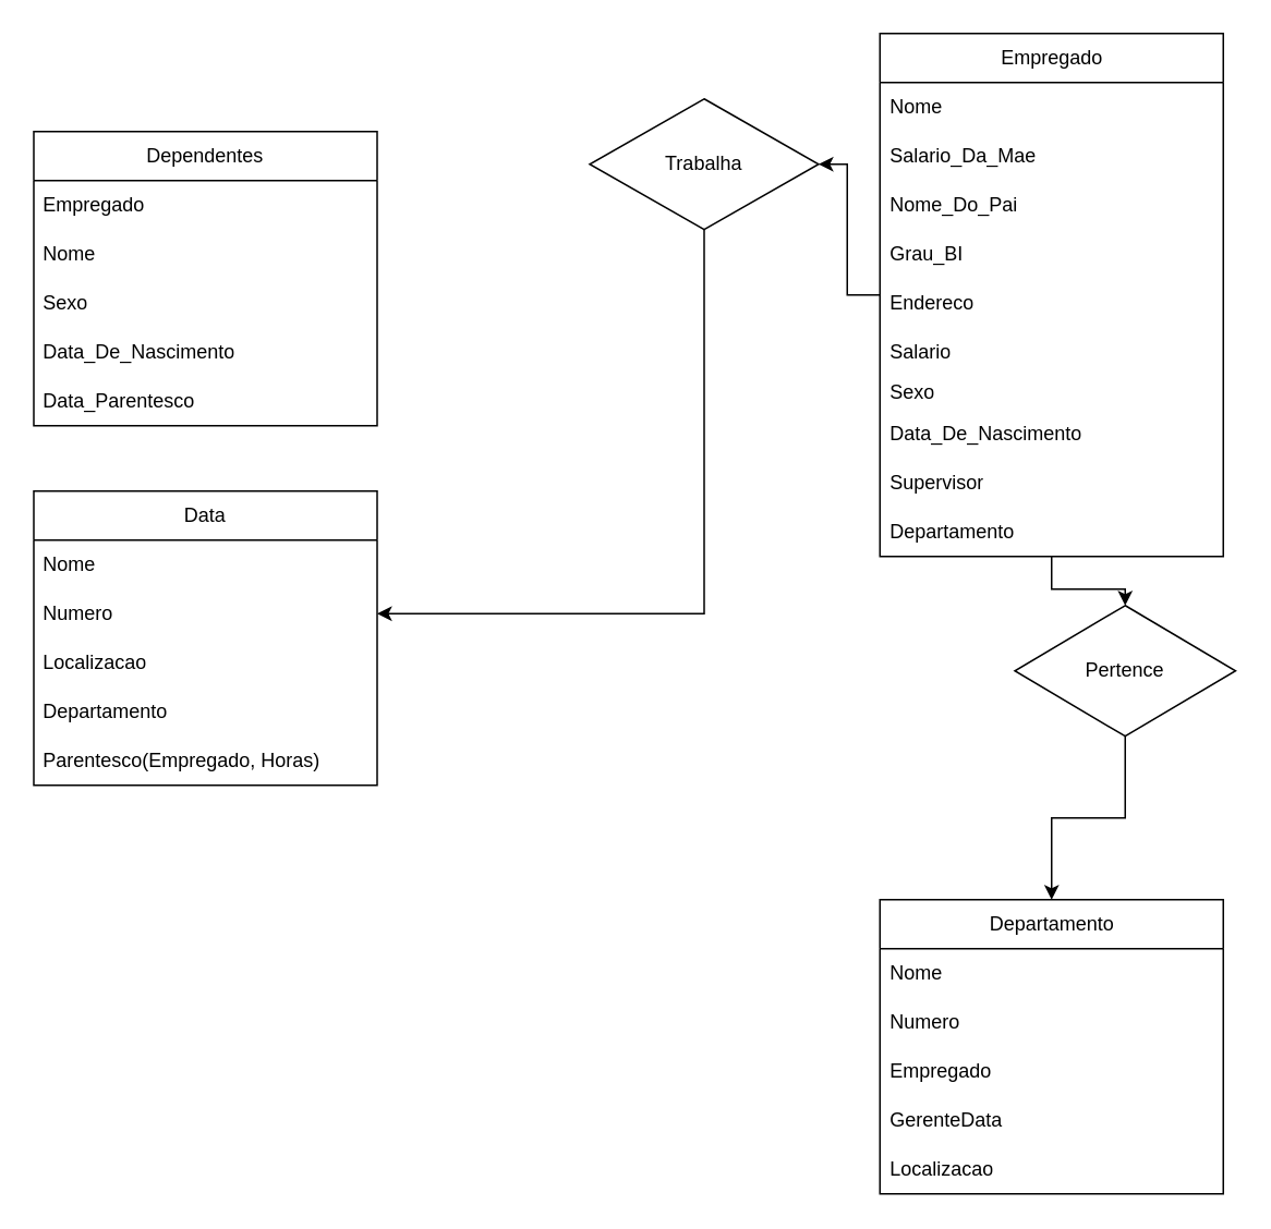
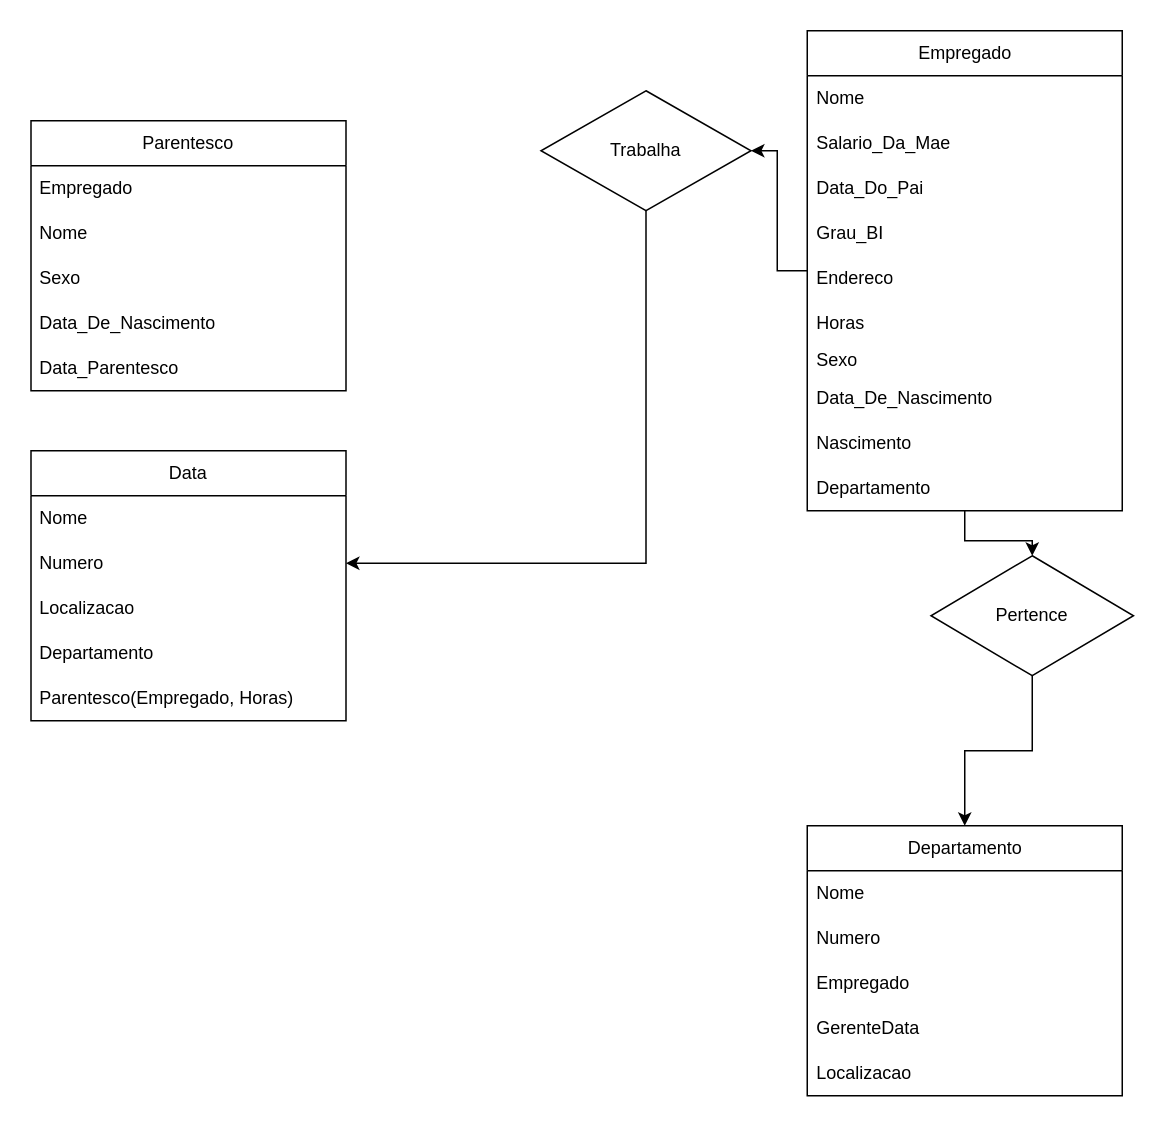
  <mxCell id="0" />
  <mxCell id="1" parent="0" />
  <mxCell id="2" value="Departamento" style="swimlane;fontStyle=0;childLayout=stackLayout;horizontal=1;startSize=30;horizontalStack=0;resizeParent=1;resizeParentMax=0;resizeLast=0;collapsible=1;marginBottom=0;whiteSpace=wrap;html=1;" vertex="1" parent="1"><mxGeometry x="537.5" y="550" width="210" height="180" as="geometry" /></mxCell>
  <mxCell id="3" value="Nome" style="text;strokeColor=none;fillColor=none;align=left;verticalAlign=middle;spacingLeft=4;spacingRight=4;overflow=hidden;points=[[0,0.5],[1,0.5]];portConstraint=eastwest;rotatable=0;whiteSpace=wrap;html=1;" vertex="1" parent="2"><mxGeometry y="30" width="210" height="30" as="geometry" /></mxCell>
  <mxCell id="4" value="Numero" style="text;strokeColor=none;fillColor=none;align=left;verticalAlign=middle;spacingLeft=4;spacingRight=4;overflow=hidden;points=[[0,0.5],[1,0.5]];portConstraint=eastwest;rotatable=0;whiteSpace=wrap;html=1;" vertex="1" parent="2"><mxGeometry y="60" width="210" height="30" as="geometry" /></mxCell>
  <mxCell id="5" value="Empregado" style="text;strokeColor=none;fillColor=none;align=left;verticalAlign=middle;spacingLeft=4;spacingRight=4;overflow=hidden;points=[[0,0.5],[1,0.5]];portConstraint=eastwest;rotatable=0;whiteSpace=wrap;html=1;" vertex="1" parent="2"><mxGeometry y="90" width="210" height="30" as="geometry" /></mxCell>
  <mxCell id="6" value="GerenteData" style="text;strokeColor=none;fillColor=none;align=left;verticalAlign=middle;spacingLeft=4;spacingRight=4;overflow=hidden;points=[[0,0.5],[1,0.5]];portConstraint=eastwest;rotatable=0;whiteSpace=wrap;html=1;" vertex="1" parent="2"><mxGeometry y="120" width="210" height="30" as="geometry" /></mxCell>
  <mxCell id="7" value="Localizacao" style="text;strokeColor=none;fillColor=none;align=left;verticalAlign=middle;spacingLeft=4;spacingRight=4;overflow=hidden;points=[[0,0.5],[1,0.5]];portConstraint=eastwest;rotatable=0;whiteSpace=wrap;html=1;" vertex="1" parent="2"><mxGeometry y="150" width="210" height="30" as="geometry" /></mxCell>
  <mxCell id="8" value="Data" style="swimlane;fontStyle=0;childLayout=stackLayout;horizontal=1;startSize=30;horizontalStack=0;resizeParent=1;resizeParentMax=0;resizeLast=0;collapsible=1;marginBottom=0;whiteSpace=wrap;html=1;" vertex="1" parent="1"><mxGeometry x="20" y="300" width="210" height="180" as="geometry" /></mxCell>
  <mxCell id="9" value="Nome" style="text;strokeColor=none;fillColor=none;align=left;verticalAlign=middle;spacingLeft=4;spacingRight=4;overflow=hidden;points=[[0,0.5],[1,0.5]];portConstraint=eastwest;rotatable=0;whiteSpace=wrap;html=1;" vertex="1" parent="8"><mxGeometry y="30" width="210" height="30" as="geometry" /></mxCell>
  <mxCell id="10" value="Numero" style="text;strokeColor=none;fillColor=none;align=left;verticalAlign=middle;spacingLeft=4;spacingRight=4;overflow=hidden;points=[[0,0.5],[1,0.5]];portConstraint=eastwest;rotatable=0;whiteSpace=wrap;html=1;" vertex="1" parent="8"><mxGeometry y="60" width="210" height="30" as="geometry" /></mxCell>
  <mxCell id="11" value="Localizacao" style="text;strokeColor=none;fillColor=none;align=left;verticalAlign=middle;spacingLeft=4;spacingRight=4;overflow=hidden;points=[[0,0.5],[1,0.5]];portConstraint=eastwest;rotatable=0;whiteSpace=wrap;html=1;" vertex="1" parent="8"><mxGeometry y="90" width="210" height="30" as="geometry" /></mxCell>
  <mxCell id="12" value="Departamento" style="text;strokeColor=none;fillColor=none;align=left;verticalAlign=middle;spacingLeft=4;spacingRight=4;overflow=hidden;points=[[0,0.5],[1,0.5]];portConstraint=eastwest;rotatable=0;whiteSpace=wrap;html=1;" vertex="1" parent="8"><mxGeometry y="120" width="210" height="30" as="geometry" /></mxCell>
  <mxCell id="13" value="Parentesco(Empregado, Horas)" style="text;strokeColor=none;fillColor=none;align=left;verticalAlign=middle;spacingLeft=4;spacingRight=4;overflow=hidden;points=[[0,0.5],[1,0.5]];portConstraint=eastwest;rotatable=0;whiteSpace=wrap;html=1;" vertex="1" parent="8"><mxGeometry y="150" width="210" height="30" as="geometry" /></mxCell>
  <mxCell id="14" value="" style="edgeStyle=orthogonalEdgeStyle;rounded=0;orthogonalLoop=1;jettySize=auto;html=1;" edge="1" parent="1" source="16" target="34"><mxGeometry relative="1" as="geometry" /></mxCell>
  <mxCell id="15" value="" style="edgeStyle=orthogonalEdgeStyle;rounded=0;orthogonalLoop=1;jettySize=auto;html=1;" edge="1" parent="1" source="16" target="36"><mxGeometry relative="1" as="geometry" /></mxCell>
  <mxCell id="16" value="Empregado" style="swimlane;fontStyle=0;childLayout=stackLayout;horizontal=1;startSize=30;horizontalStack=0;resizeParent=1;resizeParentMax=0;resizeLast=0;collapsible=1;marginBottom=0;whiteSpace=wrap;html=1;" vertex="1" parent="1"><mxGeometry x="537.5" y="20" width="210" height="320" as="geometry" /></mxCell>
  <mxCell id="17" value="Nome" style="text;strokeColor=none;fillColor=none;align=left;verticalAlign=middle;spacingLeft=4;spacingRight=4;overflow=hidden;points=[[0,0.5],[1,0.5]];portConstraint=eastwest;rotatable=0;whiteSpace=wrap;html=1;" vertex="1" parent="16"><mxGeometry y="30" width="210" height="30" as="geometry" /></mxCell>
  <mxCell id="18" value="Salario_Da_Mae" style="text;strokeColor=none;fillColor=none;align=left;verticalAlign=middle;spacingLeft=4;spacingRight=4;overflow=hidden;points=[[0,0.5],[1,0.5]];portConstraint=eastwest;rotatable=0;whiteSpace=wrap;html=1;" vertex="1" parent="16"><mxGeometry y="60" width="210" height="30" as="geometry" /></mxCell>
- <mxCell id="19" value="Nome_Do_Pai" style="text;strokeColor=none;fillColor=none;align=left;verticalAlign=middle;spacingLeft=4;spacingRight=4;overflow=hidden;points=[[0,0.5],[1,0.5]];portConstraint=eastwest;rotatable=0;whiteSpace=wrap;html=1;" vertex="1" parent="16"><mxGeometry y="90" width="210" height="30" as="geometry" /></mxCell>
+ <mxCell id="19" value="Data_Do_Pai" style="text;strokeColor=none;fillColor=none;align=left;verticalAlign=middle;spacingLeft=4;spacingRight=4;overflow=hidden;points=[[0,0.5],[1,0.5]];portConstraint=eastwest;rotatable=0;whiteSpace=wrap;html=1;" vertex="1" parent="16"><mxGeometry y="90" width="210" height="30" as="geometry" /></mxCell>
  <mxCell id="20" value="Grau_BI" style="text;strokeColor=none;fillColor=none;align=left;verticalAlign=middle;spacingLeft=4;spacingRight=4;overflow=hidden;points=[[0,0.5],[1,0.5]];portConstraint=eastwest;rotatable=0;whiteSpace=wrap;html=1;" vertex="1" parent="16"><mxGeometry y="120" width="210" height="30" as="geometry" /></mxCell>
  <mxCell id="21" value="Endereco" style="text;strokeColor=none;fillColor=none;align=left;verticalAlign=middle;spacingLeft=4;spacingRight=4;overflow=hidden;points=[[0,0.5],[1,0.5]];portConstraint=eastwest;rotatable=0;whiteSpace=wrap;html=1;" vertex="1" parent="16"><mxGeometry y="150" width="210" height="30" as="geometry" /></mxCell>
- <mxCell id="22" value="Salario" style="text;strokeColor=none;fillColor=none;align=left;verticalAlign=middle;spacingLeft=4;spacingRight=4;overflow=hidden;points=[[0,0.5],[1,0.5]];portConstraint=eastwest;rotatable=0;whiteSpace=wrap;html=1;" vertex="1" parent="16"><mxGeometry y="180" width="210" height="30" as="geometry" /></mxCell>
+ <mxCell id="22" value="Horas" style="text;strokeColor=none;fillColor=none;align=left;verticalAlign=middle;spacingLeft=4;spacingRight=4;overflow=hidden;points=[[0,0.5],[1,0.5]];portConstraint=eastwest;rotatable=0;whiteSpace=wrap;html=1;" vertex="1" parent="16"><mxGeometry y="180" width="210" height="30" as="geometry" /></mxCell>
  <mxCell id="23" value="&lt;div&gt;Sexo&lt;/div&gt;&lt;div&gt;&lt;br&gt;&lt;/div&gt;" style="text;strokeColor=none;fillColor=none;align=left;verticalAlign=middle;spacingLeft=4;spacingRight=4;overflow=hidden;points=[[0,0.5],[1,0.5]];portConstraint=eastwest;rotatable=0;whiteSpace=wrap;html=1;" vertex="1" parent="16"><mxGeometry y="210" width="210" height="20" as="geometry" /></mxCell>
  <mxCell id="24" value="Data_De_Nascimento" style="text;strokeColor=none;fillColor=none;align=left;verticalAlign=middle;spacingLeft=4;spacingRight=4;overflow=hidden;points=[[0,0.5],[1,0.5]];portConstraint=eastwest;rotatable=0;whiteSpace=wrap;html=1;" vertex="1" parent="16"><mxGeometry y="230" width="210" height="30" as="geometry" /></mxCell>
- <mxCell id="25" value="Supervisor" style="text;strokeColor=none;fillColor=none;align=left;verticalAlign=middle;spacingLeft=4;spacingRight=4;overflow=hidden;points=[[0,0.5],[1,0.5]];portConstraint=eastwest;rotatable=0;whiteSpace=wrap;html=1;" vertex="1" parent="16"><mxGeometry y="260" width="210" height="30" as="geometry" /></mxCell>
+ <mxCell id="25" value="Nascimento" style="text;strokeColor=none;fillColor=none;align=left;verticalAlign=middle;spacingLeft=4;spacingRight=4;overflow=hidden;points=[[0,0.5],[1,0.5]];portConstraint=eastwest;rotatable=0;whiteSpace=wrap;html=1;" vertex="1" parent="16"><mxGeometry y="260" width="210" height="30" as="geometry" /></mxCell>
  <mxCell id="26" value="Departamento" style="text;strokeColor=none;fillColor=none;align=left;verticalAlign=middle;spacingLeft=4;spacingRight=4;overflow=hidden;points=[[0,0.5],[1,0.5]];portConstraint=eastwest;rotatable=0;whiteSpace=wrap;html=1;" vertex="1" parent="16"><mxGeometry y="290" width="210" height="30" as="geometry" /></mxCell>
- <mxCell id="27" value="Dependentes" style="swimlane;fontStyle=0;childLayout=stackLayout;horizontal=1;startSize=30;horizontalStack=0;resizeParent=1;resizeParentMax=0;resizeLast=0;collapsible=1;marginBottom=0;whiteSpace=wrap;html=1;" vertex="1" parent="1"><mxGeometry x="20" y="80" width="210" height="180" as="geometry" /></mxCell>
+ <mxCell id="27" value="Parentesco" style="swimlane;fontStyle=0;childLayout=stackLayout;horizontal=1;startSize=30;horizontalStack=0;resizeParent=1;resizeParentMax=0;resizeLast=0;collapsible=1;marginBottom=0;whiteSpace=wrap;html=1;" vertex="1" parent="1"><mxGeometry x="20" y="80" width="210" height="180" as="geometry" /></mxCell>
  <mxCell id="28" value="Empregado" style="text;strokeColor=none;fillColor=none;align=left;verticalAlign=middle;spacingLeft=4;spacingRight=4;overflow=hidden;points=[[0,0.5],[1,0.5]];portConstraint=eastwest;rotatable=0;whiteSpace=wrap;html=1;" vertex="1" parent="27"><mxGeometry y="30" width="210" height="30" as="geometry" /></mxCell>
  <mxCell id="29" value="Nome" style="text;strokeColor=none;fillColor=none;align=left;verticalAlign=middle;spacingLeft=4;spacingRight=4;overflow=hidden;points=[[0,0.5],[1,0.5]];portConstraint=eastwest;rotatable=0;whiteSpace=wrap;html=1;" vertex="1" parent="27"><mxGeometry y="60" width="210" height="30" as="geometry" /></mxCell>
  <mxCell id="30" value="Sexo" style="text;strokeColor=none;fillColor=none;align=left;verticalAlign=middle;spacingLeft=4;spacingRight=4;overflow=hidden;points=[[0,0.5],[1,0.5]];portConstraint=eastwest;rotatable=0;whiteSpace=wrap;html=1;" vertex="1" parent="27"><mxGeometry y="90" width="210" height="30" as="geometry" /></mxCell>
  <mxCell id="31" value="Data_De_Nascimento" style="text;strokeColor=none;fillColor=none;align=left;verticalAlign=middle;spacingLeft=4;spacingRight=4;overflow=hidden;points=[[0,0.5],[1,0.5]];portConstraint=eastwest;rotatable=0;whiteSpace=wrap;html=1;" vertex="1" parent="27"><mxGeometry y="120" width="210" height="30" as="geometry" /></mxCell>
  <mxCell id="32" value="Data_Parentesco" style="text;strokeColor=none;fillColor=none;align=left;verticalAlign=middle;spacingLeft=4;spacingRight=4;overflow=hidden;points=[[0,0.5],[1,0.5]];portConstraint=eastwest;rotatable=0;whiteSpace=wrap;html=1;" vertex="1" parent="27"><mxGeometry y="150" width="210" height="30" as="geometry" /></mxCell>
  <mxCell id="33" style="edgeStyle=orthogonalEdgeStyle;rounded=0;orthogonalLoop=1;jettySize=auto;html=1;entryX=0.5;entryY=0;entryDx=0;entryDy=0;" edge="1" parent="1" source="34" target="2"><mxGeometry relative="1" as="geometry" /></mxCell>
  <mxCell id="34" value="Pertence" style="rhombus;whiteSpace=wrap;html=1;fontStyle=0;startSize=30;" vertex="1" parent="1"><mxGeometry x="620" y="370" width="135" height="80" as="geometry" /></mxCell>
  <mxCell id="35" style="edgeStyle=orthogonalEdgeStyle;rounded=0;orthogonalLoop=1;jettySize=auto;html=1;entryX=1;entryY=0.5;entryDx=0;entryDy=0;" edge="1" parent="1" source="36" target="10"><mxGeometry relative="1" as="geometry" /></mxCell>
  <mxCell id="36" value="Trabalha" style="rhombus;whiteSpace=wrap;html=1;fontStyle=0;startSize=30;" vertex="1" parent="1"><mxGeometry x="360" y="60" width="140" height="80" as="geometry" /></mxCell>
